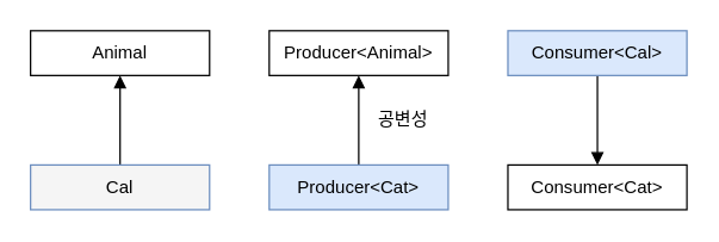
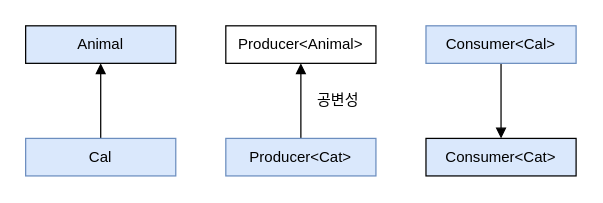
  <mxCell id="0" />
  <mxCell id="1" parent="0" />
  <mxCell id="2" value="Producer&amp;lt;Animal&amp;gt;" style="rounded=0;whiteSpace=wrap;html=1;" vertex="1" parent="1"><mxGeometry x="180" y="20" width="120" height="30" as="geometry" /></mxCell>
  <mxCell id="3" style="edgeStyle=orthogonalEdgeStyle;rounded=0;orthogonalLoop=1;jettySize=auto;html=1;entryX=0.5;entryY=0;entryDx=0;entryDy=0;endArrow=block;endFill=1;" edge="1" parent="1" source="4" target="8"><mxGeometry relative="1" as="geometry" /></mxCell>
  <mxCell id="4" value="Consumer&amp;lt;Cal&amp;gt;" style="rounded=0;whiteSpace=wrap;html=1;fillColor=#dae8fc;strokeColor=#6c8ebf;" vertex="1" parent="1"><mxGeometry x="340" y="20" width="120" height="30" as="geometry" /></mxCell>
- <mxCell id="5" value="Animal" style="rounded=0;whiteSpace=wrap;html=1;" vertex="1" parent="1"><mxGeometry x="20" y="20" width="120" height="30" as="geometry" /></mxCell>
+ <mxCell id="5" value="Animal" style="rounded=0;whiteSpace=wrap;html=1;fillColor=#dae8fc;" vertex="1" parent="1"><mxGeometry x="20" y="20" width="120" height="30" as="geometry" /></mxCell>
  <mxCell id="6" style="edgeStyle=orthogonalEdgeStyle;rounded=0;orthogonalLoop=1;jettySize=auto;html=1;entryX=0.5;entryY=1;entryDx=0;entryDy=0;endArrow=block;endFill=1;" edge="1" parent="1" source="7" target="2"><mxGeometry relative="1" as="geometry" /></mxCell>
  <mxCell id="7" value="Producer&amp;lt;Cat&amp;gt;" style="rounded=0;whiteSpace=wrap;html=1;fillColor=#dae8fc;strokeColor=#6c8ebf;" vertex="1" parent="1"><mxGeometry x="180" y="110" width="120" height="30" as="geometry" /></mxCell>
- <mxCell id="8" value="Consumer&amp;lt;Cat&amp;gt;" style="rounded=0;whiteSpace=wrap;html=1;" vertex="1" parent="1"><mxGeometry x="340" y="110" width="120" height="30" as="geometry" /></mxCell>
+ <mxCell id="8" value="Consumer&amp;lt;Cat&amp;gt;" style="rounded=0;whiteSpace=wrap;html=1;fillColor=#dae8fc;" vertex="1" parent="1"><mxGeometry x="340" y="110" width="120" height="30" as="geometry" /></mxCell>
  <mxCell id="9" style="edgeStyle=orthogonalEdgeStyle;rounded=0;orthogonalLoop=1;jettySize=auto;html=1;entryX=0.5;entryY=1;entryDx=0;entryDy=0;endArrow=block;endFill=1;" edge="1" parent="1" source="10" target="5"><mxGeometry relative="1" as="geometry" /></mxCell>
- <mxCell id="10" value="Cal" style="rounded=0;whiteSpace=wrap;html=1;fillColor=#f5f5f5;strokeColor=#6c8ebf;" vertex="1" parent="1"><mxGeometry x="20" y="110" width="120" height="30" as="geometry" /></mxCell>
+ <mxCell id="10" value="Cal" style="rounded=0;whiteSpace=wrap;html=1;fillColor=#dae8fc;strokeColor=#6c8ebf;" vertex="1" parent="1"><mxGeometry x="20" y="110" width="120" height="30" as="geometry" /></mxCell>
  <mxCell id="11" value="공변성" style="text;html=1;align=center;verticalAlign=middle;whiteSpace=wrap;rounded=0;" vertex="1" parent="1"><mxGeometry x="240" y="70" width="60" height="20" as="geometry" /></mxCell>
